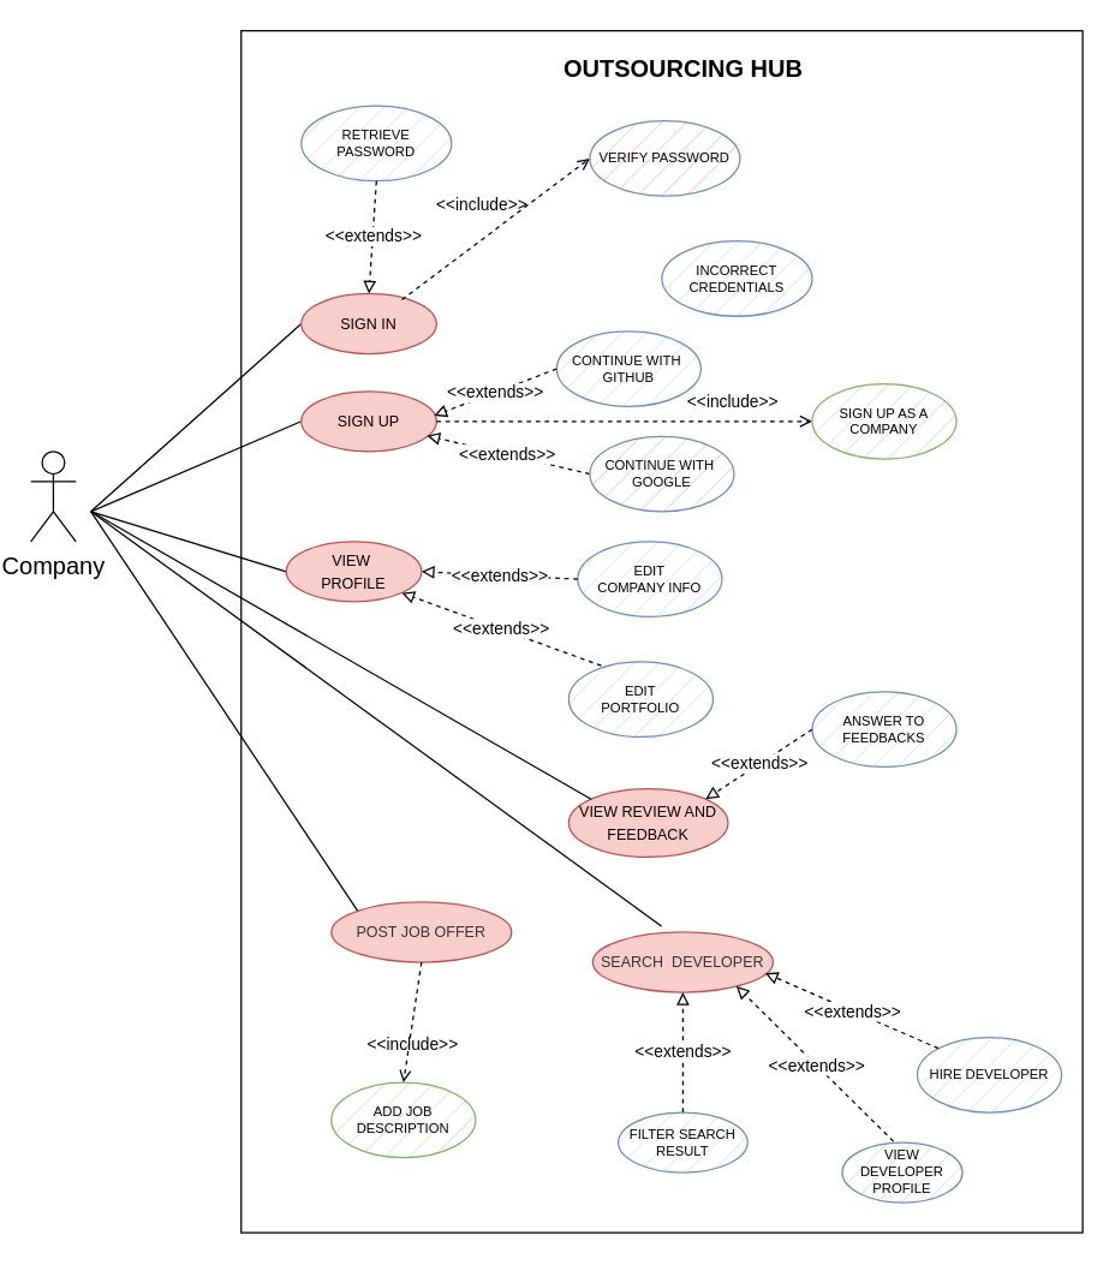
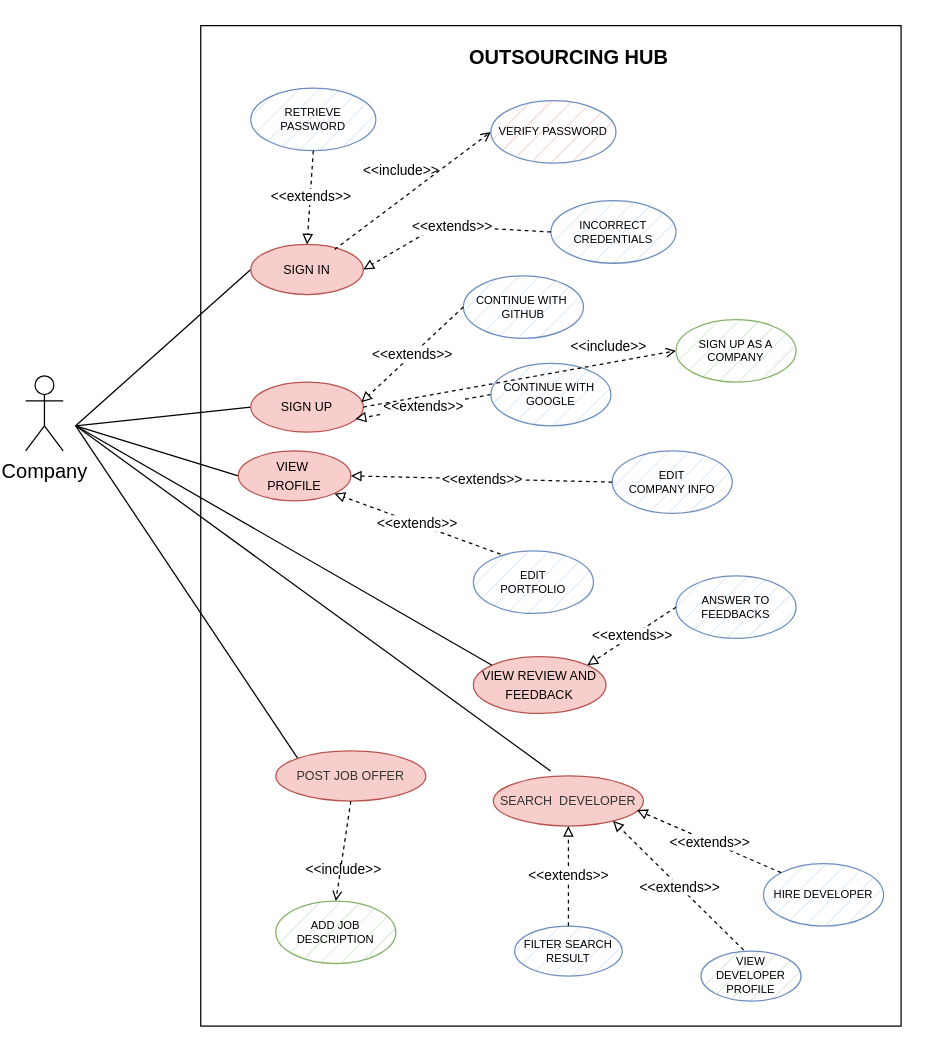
  <mxCell id="0" />
  <mxCell id="1" parent="0" />
  <mxCell id="2" value="" style="rounded=0;whiteSpace=wrap;html=1;" parent="1" vertex="1"><mxGeometry x="160" y="20" width="560" height="800" as="geometry" /></mxCell>
  <mxCell id="3" value="&lt;b&gt;&lt;font style=&quot;font-size: 16px;&quot;&gt;OUTSOURCING HUB&lt;/font&gt;&lt;/b&gt;" style="text;html=1;align=center;verticalAlign=middle;resizable=0;points=[];autosize=1;strokeColor=none;fillColor=none;" parent="1" vertex="1"><mxGeometry x="364" y="30" width="180" height="30" as="geometry" /></mxCell>
  <mxCell id="4" style="edgeStyle=none;rounded=0;orthogonalLoop=1;jettySize=auto;html=1;entryX=0;entryY=0.5;entryDx=0;entryDy=0;startArrow=none;startFill=0;strokeColor=default;endArrow=none;endFill=0;strokeWidth=1;" parent="1" target="8" edge="1"><mxGeometry relative="1" as="geometry"><mxPoint x="60" y="340" as="sourcePoint" /></mxGeometry></mxCell>
  <mxCell id="5" style="edgeStyle=none;rounded=0;orthogonalLoop=1;jettySize=auto;html=1;entryX=0;entryY=0.5;entryDx=0;entryDy=0;strokeColor=default;strokeWidth=1;startArrow=none;startFill=0;endArrow=none;endFill=0;" parent="1" target="11" edge="1"><mxGeometry relative="1" as="geometry"><mxPoint x="60" y="340" as="sourcePoint" /></mxGeometry></mxCell>
  <mxCell id="6" style="edgeStyle=none;rounded=0;orthogonalLoop=1;jettySize=auto;html=1;entryX=0;entryY=0.5;entryDx=0;entryDy=0;strokeColor=default;strokeWidth=1;fontSize=10;startArrow=none;startFill=0;endArrow=none;endFill=0;" parent="1" target="12" edge="1"><mxGeometry relative="1" as="geometry"><mxPoint x="60" y="340" as="sourcePoint" /></mxGeometry></mxCell>
  <mxCell id="7" value="Company" style="shape=umlActor;verticalLabelPosition=bottom;verticalAlign=top;html=1;outlineConnect=0;fontSize=16;" parent="1" vertex="1"><mxGeometry x="20" y="300" width="30" height="60" as="geometry" /></mxCell>
  <mxCell id="8" value="&lt;font style=&quot;font-size: 10px;&quot;&gt;SIGN IN&lt;/font&gt;" style="ellipse;whiteSpace=wrap;html=1;fillColor=#f8cecc;strokeColor=#b85450;" parent="1" vertex="1"><mxGeometry x="200" y="195" width="90" height="40" as="geometry" /></mxCell>
  <mxCell id="9" value="&lt;font style=&quot;font-size: 9px;&quot;&gt;INCORRECT&lt;br style=&quot;font-size: 9px;&quot;&gt;CREDENTIALS&lt;/font&gt;" style="ellipse;whiteSpace=wrap;html=1;fillColor=#dae8fc;strokeColor=#6c8ebf;fontSize=9;strokeWidth=1;fillStyle=hatch;" parent="1" vertex="1"><mxGeometry x="440" y="160" width="100" height="50" as="geometry" /></mxCell>
- <mxCell id="11" value="&lt;font style=&quot;font-size: 10px;&quot;&gt;SIGN UP&lt;/font&gt;" style="ellipse;whiteSpace=wrap;html=1;fillColor=#f8cecc;strokeColor=#b85450;" parent="1" vertex="1"><mxGeometry x="200" y="260" width="90" height="40" as="geometry" /></mxCell>
+ <mxCell id="10" value="&amp;lt;&amp;lt;extends&amp;gt;&amp;gt;" style="endArrow=block;endFill=0;html=1;rounded=0;dashed=1;exitX=0;exitY=0.5;exitDx=0;exitDy=0;entryX=1;entryY=0.5;entryDx=0;entryDy=0;" parent="1" source="9" target="8" edge="1"><mxGeometry x="-0.005" width="160" relative="1" as="geometry"><mxPoint x="360" y="250" as="sourcePoint" /><mxPoint x="520" y="250" as="targetPoint" /><Array as="points"><mxPoint x="350" y="180" /></Array><mxPoint as="offset" /></mxGeometry></mxCell>
+ <mxCell id="11" value="&lt;font style=&quot;font-size: 10px;&quot;&gt;SIGN UP&lt;/font&gt;" style="ellipse;whiteSpace=wrap;html=1;fillColor=#f8cecc;strokeColor=#b85450;" parent="1" vertex="1"><mxGeometry x="200" y="305" width="90" height="40" as="geometry" /></mxCell>
  <mxCell id="12" value="&lt;font style=&quot;font-size: 10px;&quot;&gt;VIEW&amp;nbsp;&lt;br&gt;PROFILE&lt;/font&gt;" style="ellipse;whiteSpace=wrap;html=1;fillColor=#f8cecc;strokeColor=#b85450;" parent="1" vertex="1"><mxGeometry x="190" y="360" width="90" height="40" as="geometry" /></mxCell>
- <mxCell id="13" value="&lt;font style=&quot;font-size: 9px;&quot;&gt;EDIT&lt;br style=&quot;font-size: 9px;&quot;&gt;COMPANY INFO&lt;br style=&quot;font-size: 9px;&quot;&gt;&lt;/font&gt;" style="ellipse;whiteSpace=wrap;html=1;fillColor=#dae8fc;strokeColor=#6c8ebf;fontSize=9;strokeWidth=1;fillStyle=hatch;" parent="1" vertex="1"><mxGeometry x="384" y="360" width="96" height="50" as="geometry" /></mxCell>
+ <mxCell id="13" value="&lt;font style=&quot;font-size: 9px;&quot;&gt;EDIT&lt;br style=&quot;font-size: 9px;&quot;&gt;COMPANY INFO&lt;br style=&quot;font-size: 9px;&quot;&gt;&lt;/font&gt;" style="ellipse;whiteSpace=wrap;html=1;fillColor=#dae8fc;strokeColor=#6c8ebf;fontSize=9;strokeWidth=1;fillStyle=hatch;" parent="1" vertex="1"><mxGeometry x="489" y="360" width="96" height="50" as="geometry" /></mxCell>
  <mxCell id="14" value="&lt;font style=&quot;font-size: 9px;&quot;&gt;RETRIEVE&lt;br style=&quot;font-size: 9px;&quot;&gt;PASSWORD&lt;/font&gt;" style="ellipse;whiteSpace=wrap;html=1;fillColor=#dae8fc;strokeColor=#6c8ebf;fontSize=9;strokeWidth=1;fillStyle=hatch;" parent="1" vertex="1"><mxGeometry x="200" y="70" width="100" height="50" as="geometry" /></mxCell>
  <mxCell id="15" value="&amp;lt;&amp;lt;extends&amp;gt;&amp;gt;" style="endArrow=block;endFill=0;html=1;rounded=0;dashed=1;exitX=0.5;exitY=1;exitDx=0;exitDy=0;entryX=0.5;entryY=0;entryDx=0;entryDy=0;" parent="1" source="14" target="8" edge="1"><mxGeometry x="-0.009" width="160" relative="1" as="geometry"><mxPoint x="230" y="210" as="sourcePoint" /><mxPoint x="160" y="175" as="targetPoint" /><Array as="points" /><mxPoint as="offset" /></mxGeometry></mxCell>
  <mxCell id="16" value="&lt;font style=&quot;font-size: 9px;&quot;&gt;EDIT&lt;br style=&quot;font-size: 9px;&quot;&gt;PORTFOLIO&lt;br style=&quot;font-size: 9px;&quot;&gt;&lt;/font&gt;" style="ellipse;whiteSpace=wrap;html=1;fillColor=#dae8fc;strokeColor=#6c8ebf;fontSize=9;strokeWidth=1;fillStyle=hatch;" parent="1" vertex="1"><mxGeometry x="378" y="440" width="96" height="50" as="geometry" /></mxCell>
  <mxCell id="17" value="&amp;lt;&amp;lt;extends&amp;gt;&amp;gt;" style="endArrow=block;endFill=0;html=1;rounded=0;dashed=1;exitX=0;exitY=0.5;exitDx=0;exitDy=0;entryX=1;entryY=0.5;entryDx=0;entryDy=0;" parent="1" source="13" target="12" edge="1"><mxGeometry x="-0.001" width="160" relative="1" as="geometry"><mxPoint x="390" y="165" as="sourcePoint" /><mxPoint x="300" y="225" as="targetPoint" /><Array as="points" /><mxPoint as="offset" /></mxGeometry></mxCell>
  <mxCell id="18" value="&amp;lt;&amp;lt;extends&amp;gt;&amp;gt;" style="endArrow=block;endFill=0;html=1;rounded=0;dashed=1;exitX=0.226;exitY=0.053;exitDx=0;exitDy=0;exitPerimeter=0;entryX=1;entryY=1;entryDx=0;entryDy=0;" parent="1" source="16" target="12" edge="1"><mxGeometry x="-0.001" width="160" relative="1" as="geometry"><mxPoint x="290" y="410" as="sourcePoint" /><mxPoint x="402" y="410" as="targetPoint" /><Array as="points" /><mxPoint as="offset" /></mxGeometry></mxCell>
  <mxCell id="19" value="&amp;lt;&amp;lt;extends&amp;gt;&amp;gt;" style="endArrow=block;endFill=0;html=1;rounded=0;dashed=1;exitX=0;exitY=0.5;exitDx=0;exitDy=0;entryX=0.93;entryY=0.738;entryDx=0;entryDy=0;entryPerimeter=0;" parent="1" source="20" target="11" edge="1"><mxGeometry x="-0.002" width="160" relative="1" as="geometry"><mxPoint x="290" y="410" as="sourcePoint" /><mxPoint x="290" y="280" as="targetPoint" /><Array as="points" /><mxPoint as="offset" /></mxGeometry></mxCell>
- <mxCell id="20" value="&lt;font style=&quot;font-size: 9px;&quot;&gt;CONTINUE WITH&amp;nbsp;&lt;br style=&quot;font-size: 9px;&quot;&gt;GOOGLE&lt;br style=&quot;font-size: 9px;&quot;&gt;&lt;/font&gt;" style="ellipse;whiteSpace=wrap;html=1;fillColor=#f8cecc;strokeColor=#6c8ebf;fontSize=9;strokeWidth=1;fillStyle=hatch;" parent="1" vertex="1"><mxGeometry x="392" y="290" width="96" height="50" as="geometry" /></mxCell>
+ <mxCell id="20" value="&lt;font style=&quot;font-size: 9px;&quot;&gt;CONTINUE WITH&amp;nbsp;&lt;br style=&quot;font-size: 9px;&quot;&gt;GOOGLE&lt;br style=&quot;font-size: 9px;&quot;&gt;&lt;/font&gt;" style="ellipse;whiteSpace=wrap;html=1;fillColor=#dae8fc;strokeColor=#6c8ebf;fontSize=9;strokeWidth=1;fillStyle=hatch;" parent="1" vertex="1"><mxGeometry x="392" y="290" width="96" height="50" as="geometry" /></mxCell>
  <mxCell id="21" value="&lt;font style=&quot;font-size: 9px;&quot;&gt;CONTINUE WITH&amp;nbsp;&lt;br style=&quot;font-size: 9px;&quot;&gt;GITHUB&lt;br style=&quot;font-size: 9px;&quot;&gt;&lt;/font&gt;" style="ellipse;whiteSpace=wrap;html=1;fillColor=#dae8fc;strokeColor=#6c8ebf;fontSize=9;strokeWidth=1;fillStyle=hatch;" parent="1" vertex="1"><mxGeometry x="370" y="220" width="96" height="50" as="geometry" /></mxCell>
  <mxCell id="22" value="&amp;lt;&amp;lt;extends&amp;gt;&amp;gt;" style="endArrow=block;endFill=0;html=1;rounded=0;dashed=1;exitX=0;exitY=0.5;exitDx=0;exitDy=0;entryX=0.982;entryY=0.404;entryDx=0;entryDy=0;entryPerimeter=0;" parent="1" source="21" target="11" edge="1"><mxGeometry x="-0.002" width="160" relative="1" as="geometry"><mxPoint x="300" y="290" as="sourcePoint" /><mxPoint x="402" y="315" as="targetPoint" /><Array as="points" /><mxPoint as="offset" /></mxGeometry></mxCell>
  <mxCell id="23" value="&amp;lt;&amp;lt;include&amp;gt;&amp;gt;" style="html=1;verticalAlign=bottom;labelBackgroundColor=none;endArrow=open;endFill=0;dashed=1;rounded=0;exitX=0.744;exitY=0.1;exitDx=0;exitDy=0;exitPerimeter=0;entryX=0;entryY=0.5;entryDx=0;entryDy=0;" parent="1" source="8" target="24" edge="1"><mxGeometry x="-0.033" y="11" width="160" relative="1" as="geometry"><mxPoint x="328" y="120" as="sourcePoint" /><mxPoint x="490" y="110" as="targetPoint" /><mxPoint x="-1" as="offset" /></mxGeometry></mxCell>
  <mxCell id="24" value="&lt;font style=&quot;font-size: 9px;&quot;&gt;VERIFY PASSWORD&lt;/font&gt;" style="ellipse;whiteSpace=wrap;html=1;fillColor=#f8cecc;strokeColor=#6c8ebf;fontSize=9;strokeWidth=1;fillStyle=hatch;" parent="1" vertex="1"><mxGeometry x="392" y="80" width="100" height="50" as="geometry" /></mxCell>
  <mxCell id="25" value="&lt;font size=&quot;1&quot;&gt;VIEW REVIEW AND FEEDBACK&lt;/font&gt;" style="ellipse;whiteSpace=wrap;html=1;fillColor=#f8cecc;strokeColor=#b85450;" parent="1" vertex="1"><mxGeometry x="378" y="524.5" width="106" height="45.5" as="geometry" /></mxCell>
  <mxCell id="26" style="edgeStyle=none;rounded=0;orthogonalLoop=1;jettySize=auto;html=1;exitX=0;exitY=0;exitDx=0;exitDy=0;strokeColor=default;strokeWidth=1;fontSize=10;startArrow=none;startFill=0;endArrow=none;endFill=0;" parent="1" source="25" edge="1"><mxGeometry relative="1" as="geometry"><mxPoint x="60" y="340" as="targetPoint" /><mxPoint x="300" y="665.858" as="sourcePoint" /></mxGeometry></mxCell>
  <mxCell id="27" value="&lt;span style=&quot;caret-color: rgb(0, 0, 0); font-family: Helvetica; font-size: x-small; font-style: normal; font-variant-caps: normal; font-weight: 400; letter-spacing: normal; text-align: center; text-indent: 0px; text-transform: none; word-spacing: 0px; -webkit-text-stroke-width: 0px; text-decoration: none; float: none; display: inline !important;&quot;&gt;&lt;font color=&quot;#333333&quot;&gt;SEARCH &amp;nbsp;DEVELOPER&lt;/font&gt;&lt;/span&gt;" style="ellipse;whiteSpace=wrap;html=1;fillColor=#f8cecc;strokeColor=#b85450;" parent="1" vertex="1"><mxGeometry x="394" y="620" width="120" height="40" as="geometry" /></mxCell>
  <mxCell id="28" style="edgeStyle=none;rounded=0;orthogonalLoop=1;jettySize=auto;html=1;strokeColor=default;strokeWidth=1;fontSize=10;startArrow=none;startFill=0;endArrow=none;endFill=0;exitX=0.381;exitY=-0.1;exitDx=0;exitDy=0;exitPerimeter=0;" parent="1" source="27" edge="1"><mxGeometry relative="1" as="geometry"><mxPoint x="60" y="340" as="targetPoint" /><mxPoint x="233.18" y="605.858" as="sourcePoint" /></mxGeometry></mxCell>
  <mxCell id="29" value="&lt;font style=&quot;font-size: 9px;&quot;&gt;HIRE DEVELOPER&lt;br style=&quot;font-size: 9px;&quot;&gt;&lt;/font&gt;" style="ellipse;whiteSpace=wrap;html=1;fillColor=#dae8fc;strokeColor=#6c8ebf;fontSize=9;strokeWidth=1;fillStyle=hatch;" parent="1" vertex="1"><mxGeometry x="610" y="690" width="96" height="50" as="geometry" /></mxCell>
  <mxCell id="30" value="&lt;font style=&quot;font-size: 9px;&quot;&gt;FILTER SEARCH RESULT&lt;br style=&quot;font-size: 9px;&quot;&gt;&lt;/font&gt;" style="ellipse;whiteSpace=wrap;html=1;fillColor=#dae8fc;strokeColor=#6c8ebf;fontSize=9;strokeWidth=1;fillStyle=hatch;" parent="1" vertex="1"><mxGeometry x="411" y="740" width="86" height="40" as="geometry" /></mxCell>
  <mxCell id="31" value="&lt;font style=&quot;font-size: 9px;&quot;&gt;VIEW DEVELOPER PROFILE&lt;br style=&quot;font-size: 9px;&quot;&gt;&lt;/font&gt;" style="ellipse;whiteSpace=wrap;html=1;fillColor=#d5e8d4;strokeColor=#6c8ebf;fontSize=9;strokeWidth=1;fillStyle=hatch;" parent="1" vertex="1"><mxGeometry x="560" y="760" width="80" height="40" as="geometry" /></mxCell>
  <mxCell id="32" value="&amp;lt;&amp;lt;extends&amp;gt;&amp;gt;" style="endArrow=block;endFill=0;html=1;rounded=0;dashed=1;exitX=0.5;exitY=0;exitDx=0;exitDy=0;entryX=0.5;entryY=1;entryDx=0;entryDy=0;" parent="1" source="30" target="27" edge="1"><mxGeometry x="-0.001" width="160" relative="1" as="geometry"><mxPoint x="239.18" y="584.142" as="sourcePoint" /><mxPoint x="200" y="610" as="targetPoint" /><Array as="points" /><mxPoint as="offset" /></mxGeometry></mxCell>
  <mxCell id="33" value="&amp;lt;&amp;lt;extends&amp;gt;&amp;gt;" style="endArrow=block;endFill=0;html=1;rounded=0;dashed=1;exitX=0.427;exitY=-0.018;exitDx=0;exitDy=0;entryX=0.797;entryY=0.899;entryDx=0;entryDy=0;exitPerimeter=0;entryPerimeter=0;" parent="1" source="31" target="27" edge="1"><mxGeometry x="-0.014" width="160" relative="1" as="geometry"><mxPoint x="270.004" y="580.002" as="sourcePoint" /><mxPoint x="272.43" y="625.86" as="targetPoint" /><Array as="points" /><mxPoint as="offset" /></mxGeometry></mxCell>
  <mxCell id="34" value="&amp;lt;&amp;lt;extends&amp;gt;&amp;gt;" style="endArrow=block;endFill=0;html=1;rounded=0;dashed=1;exitX=0;exitY=0;exitDx=0;exitDy=0;entryX=0.956;entryY=0.68;entryDx=0;entryDy=0;entryPerimeter=0;" parent="1" source="29" target="27" edge="1"><mxGeometry x="-0.014" width="160" relative="1" as="geometry"><mxPoint x="304.16" y="619.28" as="sourcePoint" /><mxPoint x="285.64" y="575.96" as="targetPoint" /><Array as="points" /><mxPoint as="offset" /></mxGeometry></mxCell>
  <mxCell id="35" value="&lt;font style=&quot;font-size: 9px;&quot;&gt;ANSWER TO&lt;br&gt;FEEDBACKS&lt;br style=&quot;font-size: 9px;&quot;&gt;&lt;/font&gt;" style="ellipse;whiteSpace=wrap;html=1;fillColor=#dae8fc;strokeColor=#6c8ebf;fontSize=9;strokeWidth=1;fillStyle=hatch;" parent="1" vertex="1"><mxGeometry x="540" y="460" width="96" height="50" as="geometry" /></mxCell>
  <mxCell id="36" value="&amp;lt;&amp;lt;extends&amp;gt;&amp;gt;" style="endArrow=block;endFill=0;html=1;rounded=0;dashed=1;exitX=0;exitY=0.5;exitDx=0;exitDy=0;entryX=1;entryY=0;entryDx=0;entryDy=0;" parent="1" source="35" target="25" edge="1"><mxGeometry x="-0.001" width="160" relative="1" as="geometry"><mxPoint x="409.696" y="452.65" as="sourcePoint" /><mxPoint x="276.658" y="404.214" as="targetPoint" /><Array as="points" /><mxPoint as="offset" /></mxGeometry></mxCell>
  <mxCell id="37" value="&amp;lt;&amp;lt;include&amp;gt;&amp;gt;" style="html=1;verticalAlign=bottom;labelBackgroundColor=none;endArrow=open;endFill=0;dashed=1;rounded=0;exitX=1;exitY=0.5;exitDx=0;exitDy=0;entryX=0;entryY=0.5;entryDx=0;entryDy=0;" parent="1" source="11" target="38" edge="1"><mxGeometry x="0.574" y="4" width="160" relative="1" as="geometry"><mxPoint x="520" y="300" as="sourcePoint" /><mxPoint x="740" y="290" as="targetPoint" /><mxPoint as="offset" /></mxGeometry></mxCell>
  <mxCell id="38" value="&lt;font style=&quot;font-size: 9px;&quot;&gt;SIGN UP AS A COMPANY&lt;br style=&quot;font-size: 9px;&quot;&gt;&lt;/font&gt;" style="ellipse;whiteSpace=wrap;html=1;fillColor=#d5e8d4;strokeColor=#82b366;fontSize=9;strokeWidth=1;fillStyle=hatch;" parent="1" vertex="1"><mxGeometry x="540" y="255" width="96" height="50" as="geometry" /></mxCell>
  <mxCell id="39" style="rounded=0;orthogonalLoop=1;jettySize=auto;html=1;exitX=0;exitY=0;exitDx=0;exitDy=0;endArrow=none;endFill=0;" edge="1" parent="1" source="40"><mxGeometry relative="1" as="geometry"><mxPoint x="60" y="340" as="targetPoint" /></mxGeometry></mxCell>
  <mxCell id="40" value="&lt;font size=&quot;1&quot; color=&quot;#333333&quot;&gt;POST JOB OFFER&lt;/font&gt;" style="ellipse;whiteSpace=wrap;html=1;fillColor=#f8cecc;strokeColor=#b85450;" vertex="1" parent="1"><mxGeometry x="220" y="600" width="120" height="40" as="geometry" /></mxCell>
  <mxCell id="41" value="&lt;font style=&quot;font-size: 9px;&quot;&gt;ADD JOB&lt;br&gt;DESCRIPTION&lt;br style=&quot;font-size: 9px;&quot;&gt;&lt;/font&gt;" style="ellipse;whiteSpace=wrap;html=1;fillColor=#d5e8d4;strokeColor=#82b366;fontSize=9;strokeWidth=1;fillStyle=hatch;" vertex="1" parent="1"><mxGeometry x="220" y="720" width="96" height="50" as="geometry" /></mxCell>
  <mxCell id="42" value="&amp;lt;&amp;lt;include&amp;gt;&amp;gt;" style="html=1;verticalAlign=bottom;labelBackgroundColor=none;endArrow=open;endFill=0;dashed=1;rounded=0;exitX=0.5;exitY=1;exitDx=0;exitDy=0;entryX=0.5;entryY=0;entryDx=0;entryDy=0;" edge="1" parent="1" source="40" target="41"><mxGeometry x="0.574" y="4" width="160" relative="1" as="geometry"><mxPoint x="300" y="290" as="sourcePoint" /><mxPoint x="550" y="290" as="targetPoint" /><mxPoint as="offset" /></mxGeometry></mxCell>
